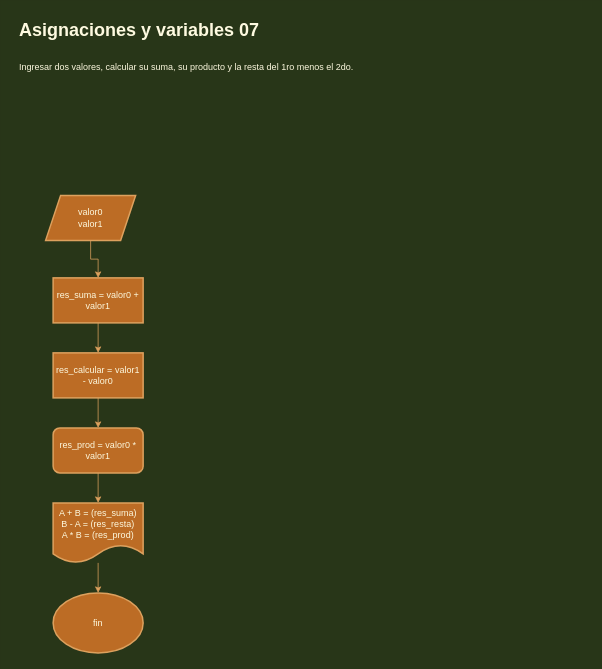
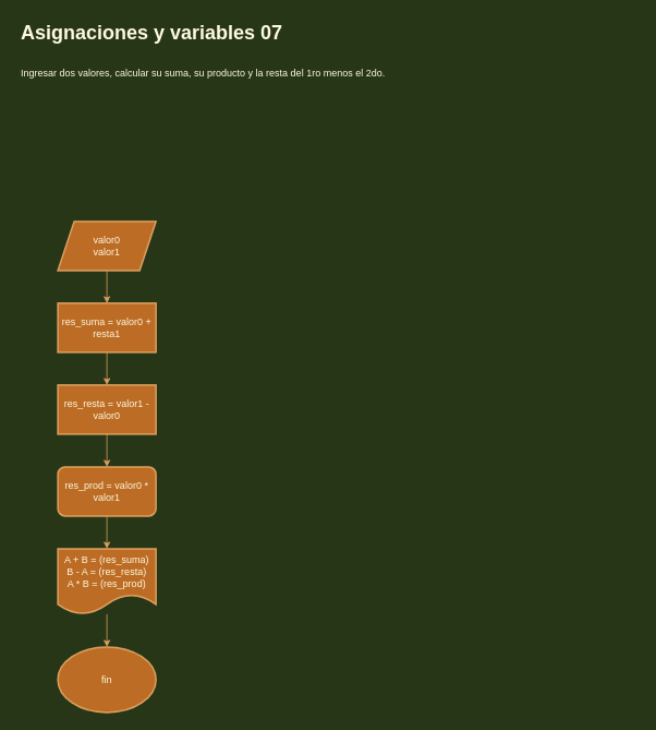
  <mxCell id="0" />
  <mxCell id="1" parent="0" />
  <mxCell id="2" value="&lt;h1&gt;&lt;span&gt;Asignaciones y variables 07&lt;/span&gt;&lt;/h1&gt;&lt;h1&gt;&lt;span style=&quot;font-size: 12px ; font-weight: 400&quot;&gt;Ingresar dos valores, calcular su suma, su producto y la resta del 1ro menos el 2do.&lt;/span&gt;&lt;br&gt;&lt;/h1&gt;" style="text;html=1;strokeColor=none;fillColor=none;spacing=5;spacingTop=-20;whiteSpace=wrap;overflow=hidden;rounded=0;fontColor=#FEFAE0;" vertex="1" parent="1"><mxGeometry x="20" y="20" width="760" height="120" as="geometry" /></mxCell>
  <mxCell id="3" value="" style="edgeStyle=orthogonalEdgeStyle;rounded=0;orthogonalLoop=1;jettySize=auto;html=1;labelBackgroundColor=#283618;strokeColor=#DDA15E;fontColor=#FEFAE0;" edge="1" parent="1" source="4" target="6"><mxGeometry relative="1" as="geometry" /></mxCell>
- <mxCell id="4" value="valor0&lt;br&gt;valor1" style="shape=parallelogram;perimeter=parallelogramPerimeter;whiteSpace=wrap;html=1;fixedSize=1;strokeWidth=2;fillColor=#BC6C25;strokeColor=#DDA15E;fontColor=#FEFAE0;" vertex="1" parent="1"><mxGeometry x="60" y="260" width="120" height="60" as="geometry" /></mxCell>
+ <mxCell id="4" value="valor0&lt;br&gt;valor1" style="shape=parallelogram;perimeter=parallelogramPerimeter;whiteSpace=wrap;html=1;fixedSize=1;strokeWidth=2;fillColor=#BC6C25;strokeColor=#DDA15E;fontColor=#FEFAE0;" vertex="1" parent="1"><mxGeometry x="70" y="270" width="120" height="60" as="geometry" /></mxCell>
  <mxCell id="5" value="" style="edgeStyle=orthogonalEdgeStyle;curved=0;rounded=1;sketch=0;orthogonalLoop=1;jettySize=auto;html=1;strokeColor=#DDA15E;fillColor=#BC6C25;fontColor=#FEFAE0;" edge="1" parent="1" source="6" target="8"><mxGeometry relative="1" as="geometry" /></mxCell>
- <mxCell id="6" value="res_suma = valor0 + valor1" style="whiteSpace=wrap;html=1;strokeWidth=2;fillColor=#BC6C25;strokeColor=#DDA15E;fontColor=#FEFAE0;" vertex="1" parent="1"><mxGeometry x="70" y="370" width="120" height="60" as="geometry" /></mxCell>
+ <mxCell id="6" value="res_suma = valor0 + resta1" style="whiteSpace=wrap;html=1;strokeWidth=2;fillColor=#BC6C25;strokeColor=#DDA15E;fontColor=#FEFAE0;" vertex="1" parent="1"><mxGeometry x="70" y="370" width="120" height="60" as="geometry" /></mxCell>
  <mxCell id="7" value="" style="edgeStyle=orthogonalEdgeStyle;curved=0;rounded=1;sketch=0;orthogonalLoop=1;jettySize=auto;html=1;strokeColor=#DDA15E;fillColor=#BC6C25;fontColor=#FEFAE0;" edge="1" parent="1" source="8" target="10"><mxGeometry relative="1" as="geometry" /></mxCell>
- <mxCell id="8" value="res_calcular = valor1 - valor0" style="whiteSpace=wrap;html=1;fontColor=#FEFAE0;strokeColor=#DDA15E;strokeWidth=2;fillColor=#BC6C25;" vertex="1" parent="1"><mxGeometry x="70" y="470" width="120" height="60" as="geometry" /></mxCell>
+ <mxCell id="8" value="res_resta = valor1 - valor0" style="whiteSpace=wrap;html=1;fontColor=#FEFAE0;strokeColor=#DDA15E;strokeWidth=2;fillColor=#BC6C25;" vertex="1" parent="1"><mxGeometry x="70" y="470" width="120" height="60" as="geometry" /></mxCell>
  <mxCell id="9" value="" style="edgeStyle=orthogonalEdgeStyle;curved=0;rounded=1;sketch=0;orthogonalLoop=1;jettySize=auto;html=1;strokeColor=#DDA15E;fillColor=#BC6C25;fontColor=#FEFAE0;" edge="1" parent="1" source="10" target="12"><mxGeometry relative="1" as="geometry" /></mxCell>
  <mxCell id="10" value="res_prod = valor0 * valor1" style="whiteSpace=wrap;html=1;fontColor=#FEFAE0;strokeColor=#DDA15E;strokeWidth=2;fillColor=#BC6C25;rounded=1;" vertex="1" parent="1"><mxGeometry x="70" y="570" width="120" height="60" as="geometry" /></mxCell>
  <mxCell id="11" value="" style="edgeStyle=orthogonalEdgeStyle;curved=0;rounded=1;sketch=0;orthogonalLoop=1;jettySize=auto;html=1;strokeColor=#DDA15E;fillColor=#BC6C25;fontColor=#FEFAE0;" edge="1" parent="1" source="12" target="13"><mxGeometry relative="1" as="geometry" /></mxCell>
  <mxCell id="12" value="A + B = (res_suma)&lt;br&gt;B - A = (res_resta)&lt;br&gt;A * B = (res_prod)" style="shape=document;whiteSpace=wrap;html=1;boundedLbl=1;fontColor=#FEFAE0;strokeColor=#DDA15E;strokeWidth=2;fillColor=#BC6C25;" vertex="1" parent="1"><mxGeometry x="70" y="670" width="120" height="80" as="geometry" /></mxCell>
  <mxCell id="13" value="fin&lt;br&gt;" style="ellipse;whiteSpace=wrap;html=1;fontColor=#FEFAE0;strokeColor=#DDA15E;strokeWidth=2;fillColor=#BC6C25;" vertex="1" parent="1"><mxGeometry x="70" y="790" width="120" height="80" as="geometry" /></mxCell>
